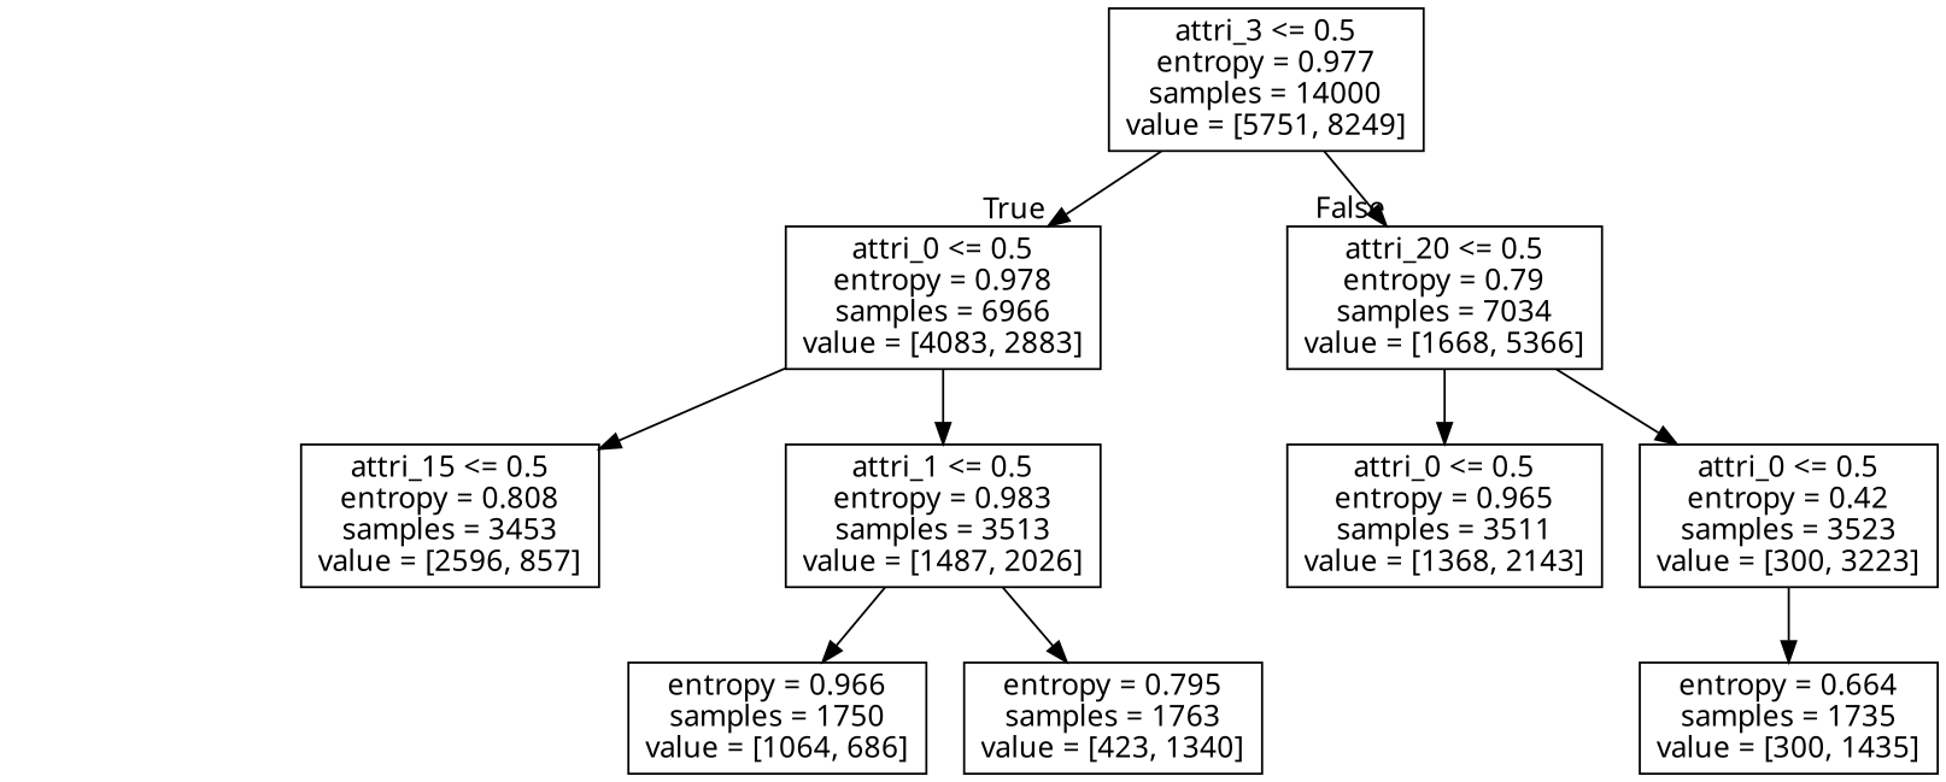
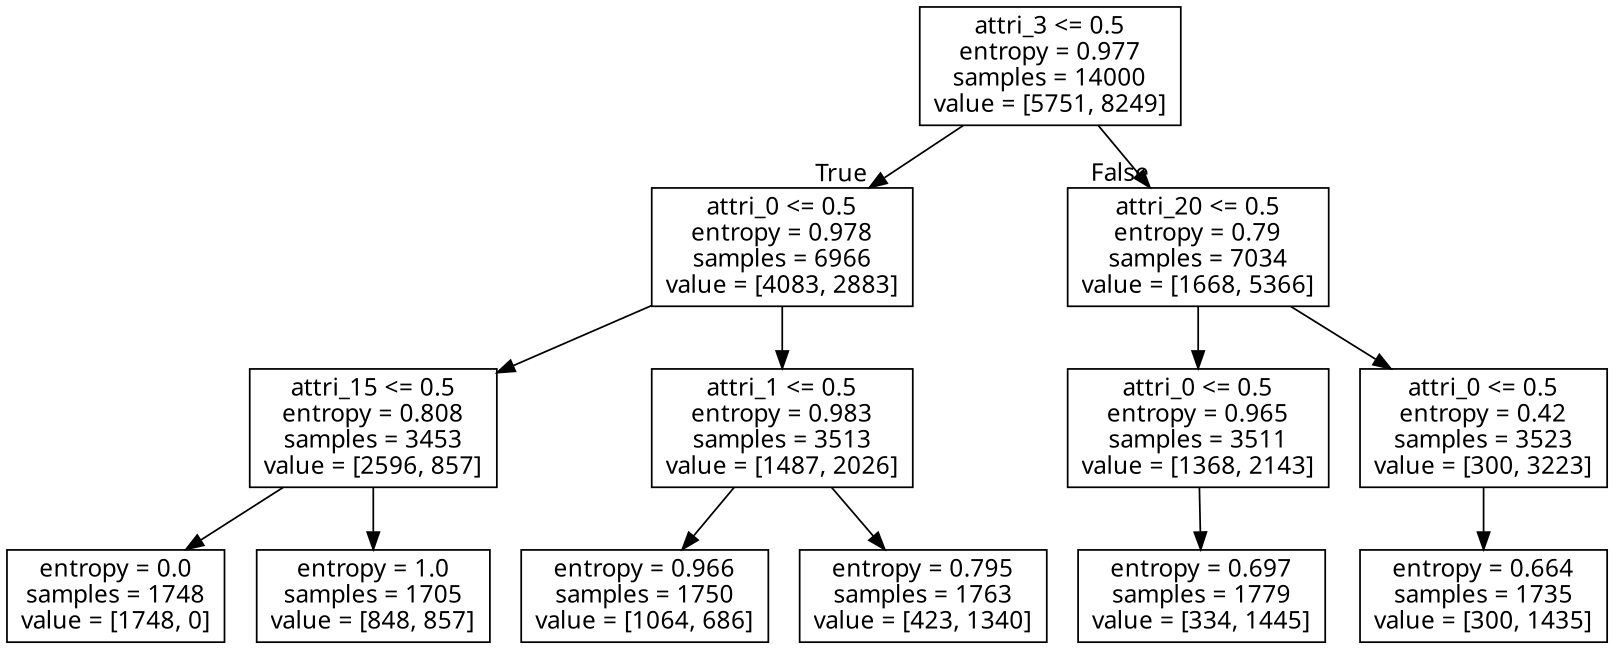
  digraph {
    fontname="Noto Sans"
    node [fontname="Noto Sans" shape=box]
    edge [fontname="Noto Sans"]
    n1 [label="attri_3 <= 0.5\nentropy = 0.977\nsamples = 14000\nvalue = [5751, 8249]"]
    n2 [label="attri_0 <= 0.5\nentropy = 0.978\nsamples = 6966\nvalue = [4083, 2883]"]
    n3 [label="attri_20 <= 0.5\nentropy = 0.79\nsamples = 7034\nvalue = [1668, 5366]"]
    n4 [label="attri_15 <= 0.5\nentropy = 0.808\nsamples = 3453\nvalue = [2596, 857]"]
    n5 [label="attri_1 <= 0.5\nentropy = 0.983\nsamples = 3513\nvalue = [1487, 2026]"]
    n6 [label="attri_0 <= 0.5\nentropy = 0.965\nsamples = 3511\nvalue = [1368, 2143]"]
    n7 [label="attri_0 <= 0.5\nentropy = 0.42\nsamples = 3523\nvalue = [300, 3223]"]
+   n8 [label="entropy = 0.0\nsamples = 1748\nvalue = [1748, 0]"]
+   n9 [label="entropy = 1.0\nsamples = 1705\nvalue = [848, 857]"]
    n10 [label="entropy = 0.966\nsamples = 1750\nvalue = [1064, 686]"]
    n11 [label="entropy = 0.795\nsamples = 1763\nvalue = [423, 1340]"]
+   n12 [label="entropy = 0.697\nsamples = 1779\nvalue = [334, 1445]"]
    n13 [label="entropy = 0.664\nsamples = 1735\nvalue = [300, 1435]"]
    n1 -> n2 [headlabel=True labelangle=45 labeldistance=2.5]
    n1 -> n3 [headlabel=False labelangle=-45 labeldistance=2.5]
    n2 -> n4
    n2 -> n5
    n3 -> n6
    n3 -> n7
+   n4 -> n8
+   n4 -> n9
    n5 -> n10
    n5 -> n11
+   n6 -> n12
    n7 -> n13
  }
